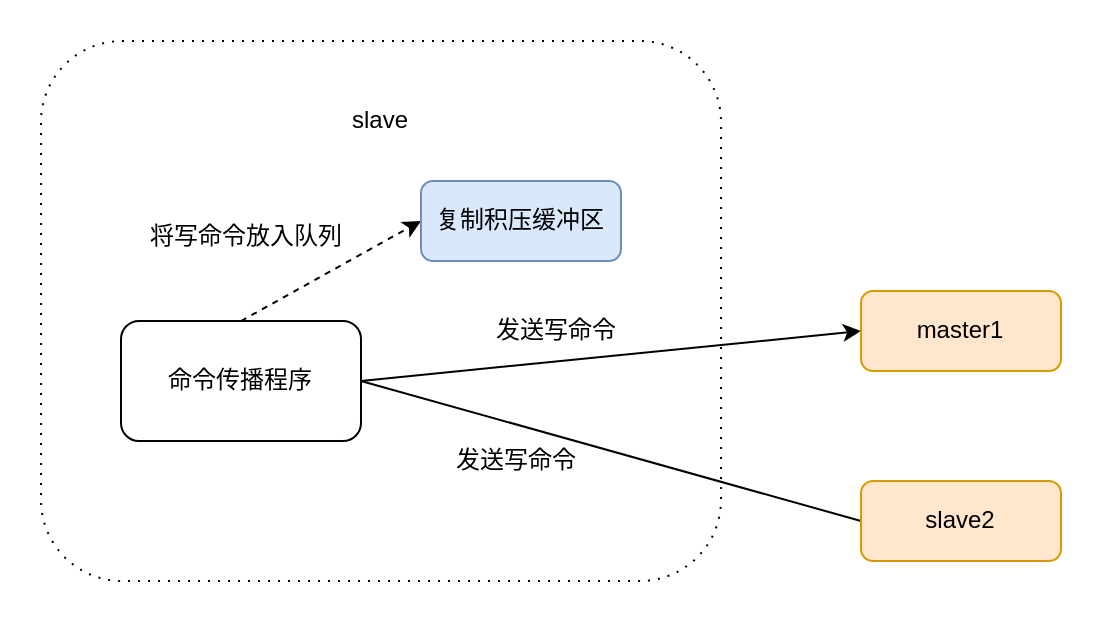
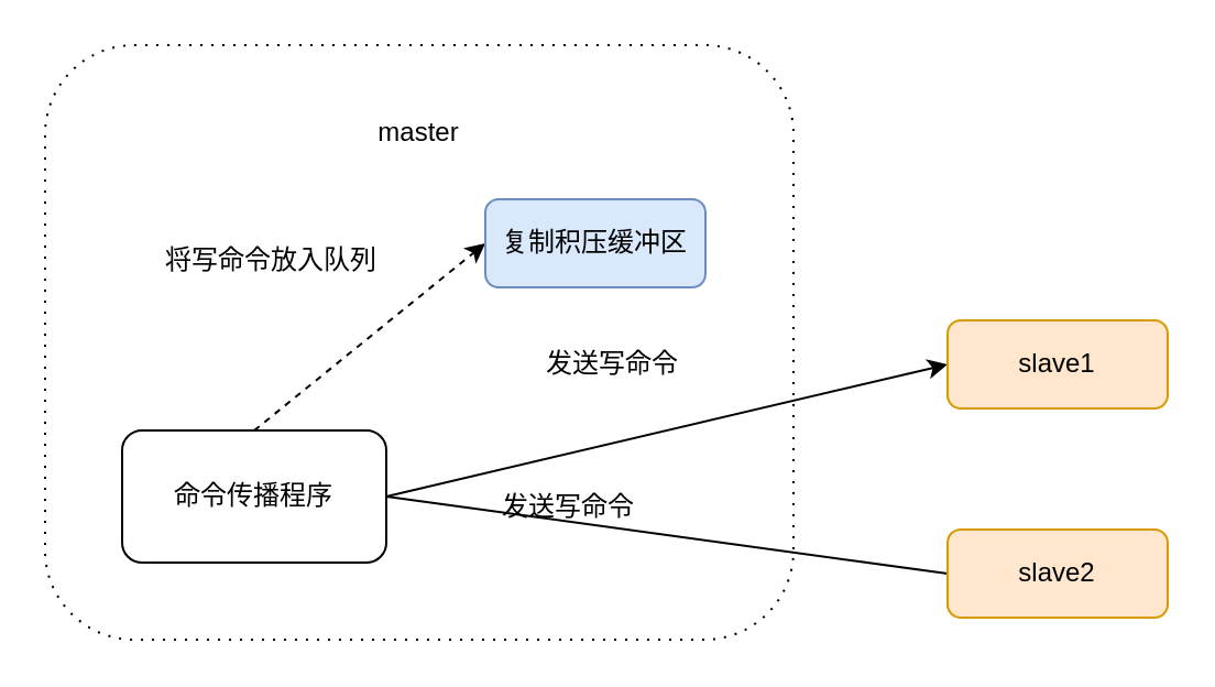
  <mxCell id="0" />
  <mxCell id="1" parent="0" />
  <mxCell id="2" value="" style="shape=ext;rounded=1;html=1;whiteSpace=wrap;dashed=1;dashPattern=1 4;" vertex="1" parent="1"><mxGeometry x="20" y="20" width="340" height="270" as="geometry" /></mxCell>
  <mxCell id="3" style="rounded=0;orthogonalLoop=1;jettySize=auto;html=1;exitX=0.5;exitY=0;exitDx=0;exitDy=0;entryX=0;entryY=0.5;entryDx=0;entryDy=0;dashed=1;" edge="1" parent="1" source="6" target="7"><mxGeometry relative="1" as="geometry" /></mxCell>
  <mxCell id="4" style="rounded=0;orthogonalLoop=1;jettySize=auto;html=1;exitX=1;exitY=0.5;exitDx=0;exitDy=0;entryX=0;entryY=0.5;entryDx=0;entryDy=0;" edge="1" parent="1" source="6" target="9"><mxGeometry relative="1" as="geometry" /></mxCell>
  <mxCell id="5" style="edgeStyle=none;rounded=0;orthogonalLoop=1;jettySize=auto;html=1;exitX=1;exitY=0.5;exitDx=0;exitDy=0;entryX=0;entryY=0.5;entryDx=0;entryDy=0;endArrow=none;" edge="1" parent="1" source="6" target="10"><mxGeometry relative="1" as="geometry" /></mxCell>
- <mxCell id="6" value="命令传播程序" style="rounded=1;whiteSpace=wrap;html=1;" vertex="1" parent="1"><mxGeometry x="60" y="160" width="120" height="60" as="geometry" /></mxCell>
- <mxCell id="7" value="复制积压缓冲区" style="rounded=1;whiteSpace=wrap;html=1;fillColor=#dae8fc;strokeColor=#6c8ebf;" vertex="1" parent="1"><mxGeometry x="210" y="90" width="100" height="40" as="geometry" /></mxCell>
- <mxCell id="8" value="slave" style="text;html=1;strokeColor=none;fillColor=none;align=center;verticalAlign=middle;whiteSpace=wrap;rounded=0;" vertex="1" parent="1"><mxGeometry x="170" y="50" width="40" height="20" as="geometry" /></mxCell>
- <mxCell id="9" value="master1" style="rounded=1;whiteSpace=wrap;html=1;fillColor=#ffe6cc;strokeColor=#d79b00;" vertex="1" parent="1"><mxGeometry x="430" y="145" width="100" height="40" as="geometry" /></mxCell>
+ <mxCell id="6" value="命令传播程序" style="rounded=1;whiteSpace=wrap;html=1;" vertex="1" parent="1"><mxGeometry x="55" y="195" width="120" height="60" as="geometry" /></mxCell>
+ <mxCell id="7" value="复制积压缓冲区" style="rounded=1;whiteSpace=wrap;html=1;fillColor=#dae8fc;strokeColor=#6c8ebf;" vertex="1" parent="1"><mxGeometry x="220" y="90" width="100" height="40" as="geometry" /></mxCell>
+ <mxCell id="8" value="master" style="text;html=1;strokeColor=none;fillColor=none;align=center;verticalAlign=middle;whiteSpace=wrap;rounded=0;" vertex="1" parent="1"><mxGeometry x="170" y="50" width="40" height="20" as="geometry" /></mxCell>
+ <mxCell id="9" value="slave1" style="rounded=1;whiteSpace=wrap;html=1;fillColor=#ffe6cc;strokeColor=#d79b00;" vertex="1" parent="1"><mxGeometry x="430" y="145" width="100" height="40" as="geometry" /></mxCell>
  <mxCell id="10" value="slave2" style="rounded=1;whiteSpace=wrap;html=1;fillColor=#ffe6cc;strokeColor=#d79b00;" vertex="1" parent="1"><mxGeometry x="430" y="240" width="100" height="40" as="geometry" /></mxCell>
  <mxCell id="11" value="发送写命令" style="text;html=1;strokeColor=none;fillColor=none;align=center;verticalAlign=middle;whiteSpace=wrap;rounded=0;" vertex="1" parent="1"><mxGeometry x="210" y="220" width="96" height="20" as="geometry" /></mxCell>
  <mxCell id="12" value="将写命令放入队列" style="text;html=1;strokeColor=none;fillColor=none;align=center;verticalAlign=middle;whiteSpace=wrap;rounded=0;" vertex="1" parent="1"><mxGeometry x="60" y="105" width="126" height="25" as="geometry" /></mxCell>
  <mxCell id="13" value="发送写命令" style="text;html=1;strokeColor=none;fillColor=none;align=center;verticalAlign=middle;whiteSpace=wrap;rounded=0;" vertex="1" parent="1"><mxGeometry x="230" y="155" width="96" height="20" as="geometry" /></mxCell>
